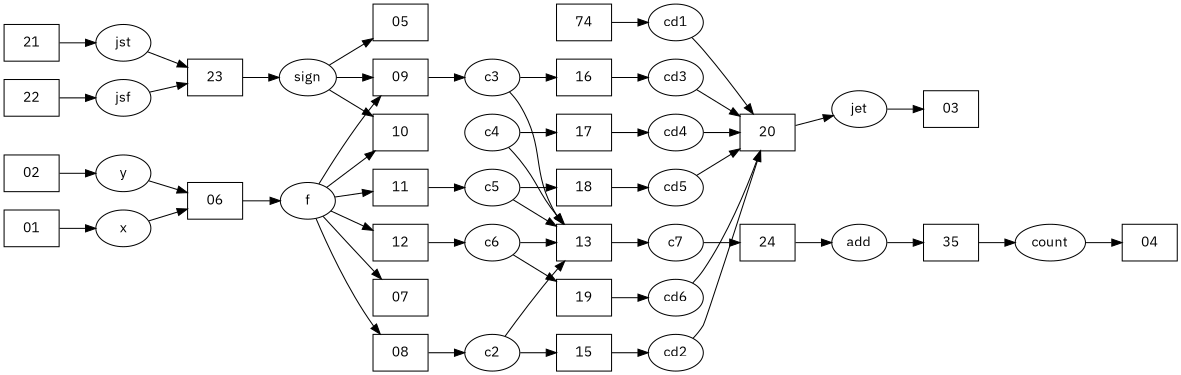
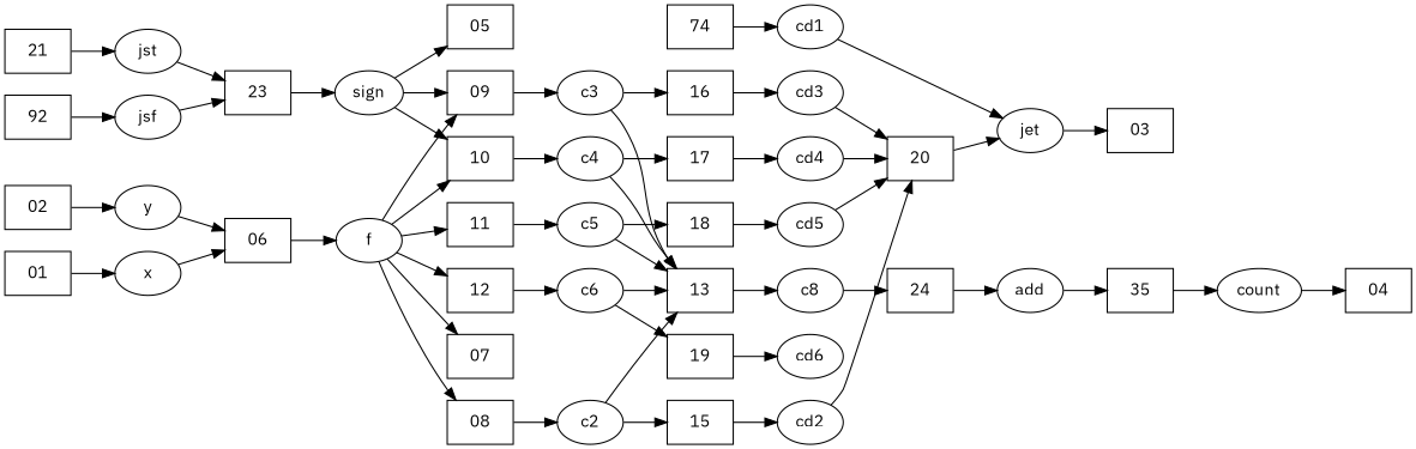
  digraph {
    fontname="IBM Plex Sans"
    rankdir=LR
    node [fontname="IBM Plex Sans" shape=box]
    edge [fontname="IBM Plex Sans"]
    x [shape=""]
    01
    06
    y [shape=""]
    02
    f [shape=""]
    07
    08
    09
    10
    11
    12
    c2 [shape=""]
    13
    15
    c3 [shape=""]
    16
    c4 [shape=""]
    17
    c5 [shape=""]
    18
    c6 [shape=""]
    19
-   c7 [shape=""]
+   c7 [label=c8 shape=""]
    24
    n26 [label=74]
    cd1 [shape=""]
    20
    cd2 [shape=""]
    cd3 [shape=""]
    cd4 [shape=""]
    cd5 [shape=""]
    cd6 [shape=""]
    jet [shape=""]
    03
    jst [shape=""]
    21
    23
    jsf [shape=""]
-   22
+   22 [label=92]
    sign [shape=""]
    05
    add [shape=""]
    n44 [label=35]
    count [shape=""]
    04
    x -> 06
    01 -> x
    06 -> f
    y -> 06
    02 -> y
    f -> 07
    f -> 08
    f -> 09
    f -> 10
    f -> 11
    f -> 12
    08 -> c2
    09 -> c3
+   10 -> c4
    11 -> c5
    12 -> c6
    c2 -> 13
    c2 -> 15
    13 -> c7
    15 -> cd2
    c3 -> 13
    c3 -> 16
    16 -> cd3
    c4 -> 13
    c4 -> 17
    17 -> cd4
    c5 -> 13
    c5 -> 18
    18 -> cd5
    c6 -> 13
    c6 -> 19
    19 -> cd6
    c7 -> 24
    24 -> add
    n26 -> cd1
-   cd1 -> 20
+   cd1 -> jet
    20 -> jet
    cd2 -> 20
    cd3 -> 20
    cd4 -> 20
    cd5 -> 20
-   cd6 -> 20
    jet -> 03
    jst -> 23
    21 -> jst
    23 -> sign
    jsf -> 23
    22 -> jsf
    sign -> 09
    sign -> 10
    sign -> 05
    add -> n44
    n44 -> count
    count -> 04
  }
